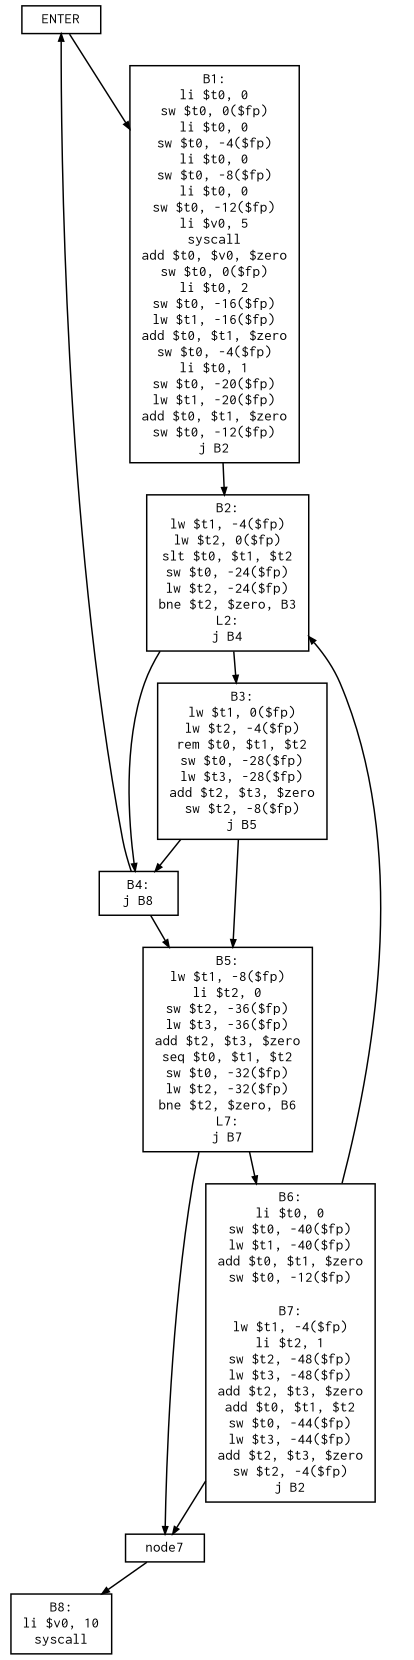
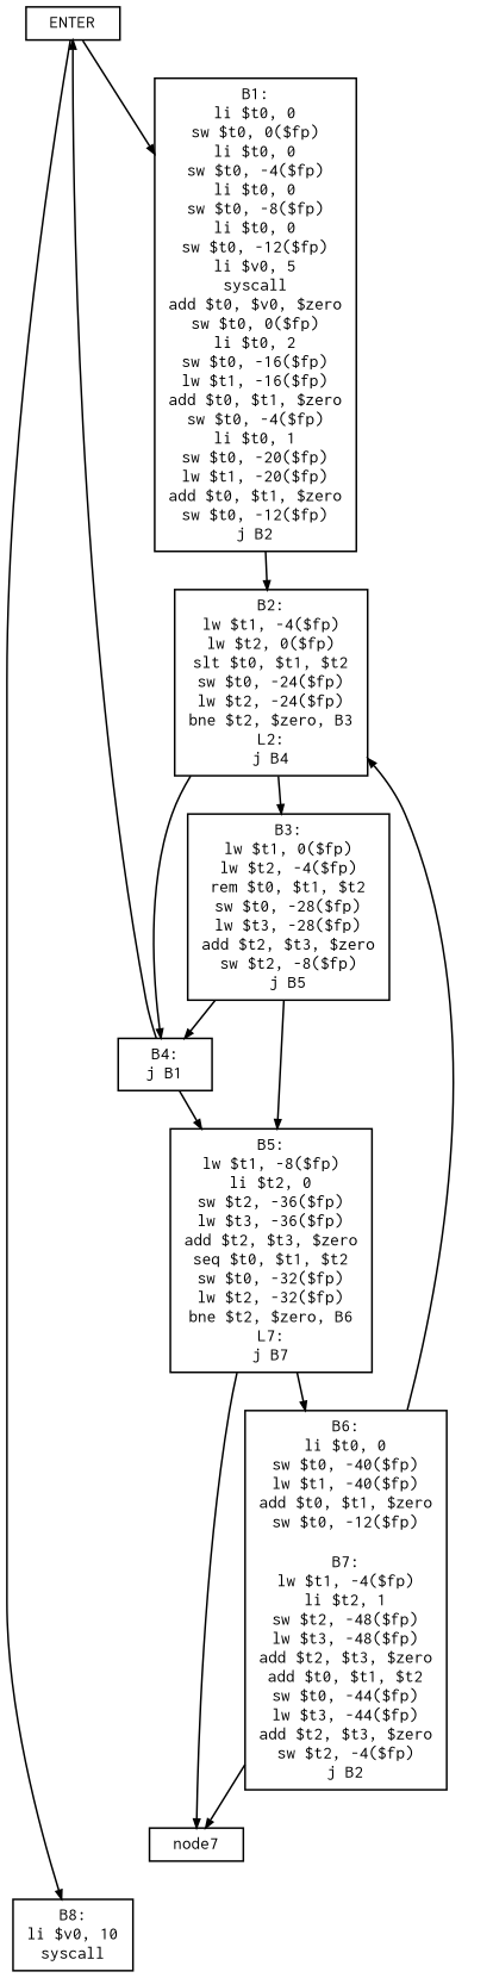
  digraph {
    ranksep=.3
    node [fillcolor=white fontname=Courier fontsize=10 shape=box style=filled]
    edge [arrowsize=.5]
    n1 [height=.09 label=ENTER]
    n2 [height=.09 label="B1:\nli $t0, 0\nsw $t0, 0($fp)\nli $t0, 0\nsw $t0, -4($fp)\nli $t0, 0\nsw $t0, -8($fp)\nli $t0, 0\nsw $t0, -12($fp)\nli $v0, 5\nsyscall\nadd $t0, $v0, $zero\nsw $t0, 0($fp)\nli $t0, 2\nsw $t0, -16($fp)\nlw $t1, -16($fp)\nadd $t0, $t1, $zero\nsw $t0, -4($fp)\nli $t0, 1\nsw $t0, -20($fp)\nlw $t1, -20($fp)\nadd $t0, $t1, $zero\nsw $t0, -12($fp)\nj B2\n"]
    n3 [height=.09 label="B2:\nlw $t1, -4($fp)\nlw $t2, 0($fp)\nslt $t0, $t1, $t2\nsw $t0, -24($fp)\nlw $t2, -24($fp)\nbne $t2, $zero, B3\nL2:\nj B4\n"]
    n4 [height=.09 label="B3:\nlw $t1, 0($fp)\nlw $t2, -4($fp)\nrem $t0, $t1, $t2\nsw $t0, -28($fp)\nlw $t3, -28($fp)\nadd $t2, $t3, $zero\nsw $t2, -8($fp)\nj B5\n"]
-   n5 [height=.09 label="B4:\nj B8\n"]
+   n5 [height=.09 label="B4:\nj B1\n"]
    n6 [height=.09 label="B5:\nlw $t1, -8($fp)\nli $t2, 0\nsw $t2, -36($fp)\nlw $t3, -36($fp)\nadd $t2, $t3, $zero\nseq $t0, $t1, $t2\nsw $t0, -32($fp)\nlw $t2, -32($fp)\nbne $t2, $zero, B6\nL7:\nj B7\n"]
    n7 [height=.09 label="B6:\nli $t0, 0\nsw $t0, -40($fp)\nlw $t1, -40($fp)\nadd $t0, $t1, $zero\nsw $t0, -12($fp)\n\nB7:\nlw $t1, -4($fp)\nli $t2, 1\nsw $t2, -48($fp)\nlw $t3, -48($fp)\nadd $t2, $t3, $zero\nadd $t0, $t1, $t2\nsw $t0, -44($fp)\nlw $t3, -44($fp)\nadd $t2, $t3, $zero\nsw $t2, -4($fp)\nj B2\n"]
    node7 [height=.09]
    n9 [height=.09 label="B8:\nli $v0, 10\nsyscall"]
    n1 -> n2
    n2 -> n3
    n3 -> n4
    n3 -> n5
    n4 -> n5
    n4 -> n6
    n5 -> n1
    n5 -> n6
    n6 -> n7
    n6 -> node7
    n7 -> n3
    n7 -> node7
-   node7 -> n9
+   n1 -> n9
  }
